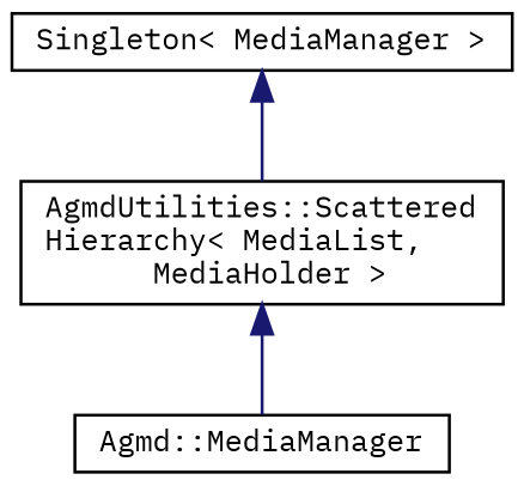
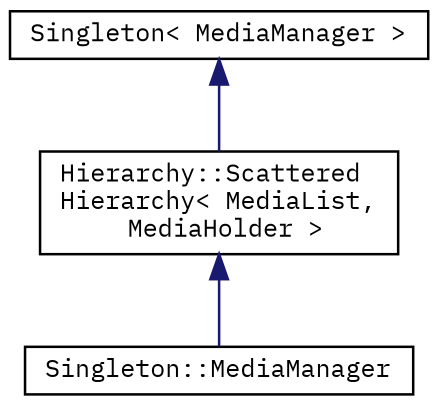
  digraph {
    fontname="IBM Plex Mono"
    rankdir=TB
    node [color=black fillcolor=white fontname="IBM Plex Mono" fontsize=10 shape=record style=filled]
    edge [color=midnightblue dir=back fontname="IBM Plex Mono" fontsize=10 labelfontname=Helvetica labelfontsize=10 style=solid]
-   n1 [height=0.2 label="AgmdUtilities::Scattered\lHierarchy\< MediaList,\l MediaHolder \>" width=0.4]
-   n2 [height=0.2 label="Agmd::MediaManager" width=0.4]
+   n1 [height=0.2 label="Hierarchy::Scattered\lHierarchy\< MediaList,\l MediaHolder \>" width=0.4]
+   n2 [height=0.2 label="Singleton::MediaManager" width=0.4]
    n3 [height=0.2 label="Singleton\< MediaManager \>" width=0.4]
    n1 -> n2
    n3 -> n1
  }
